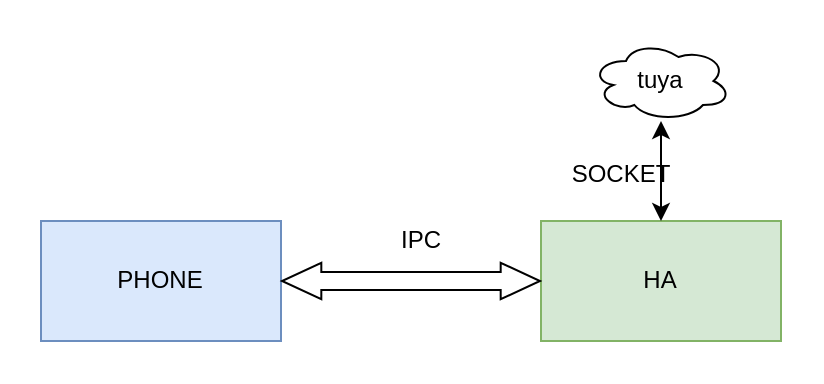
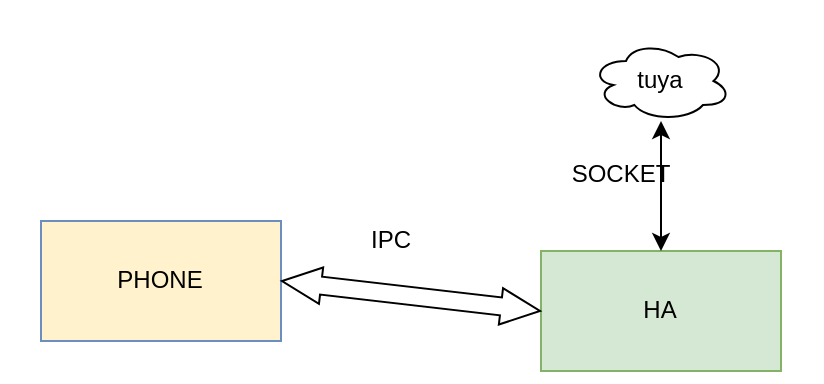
  <mxCell id="0" />
  <mxCell id="1" parent="0" />
- <mxCell id="2" value="PHONE" style="rounded=0;whiteSpace=wrap;html=1;fillColor=#dae8fc;strokeColor=#6c8ebf;" vertex="1" parent="1"><mxGeometry x="20" y="110" width="120" height="60" as="geometry" /></mxCell>
- <mxCell id="3" value="HA" style="rounded=0;whiteSpace=wrap;html=1;fillColor=#d5e8d4;strokeColor=#82b366;" vertex="1" parent="1"><mxGeometry x="270" y="110" width="120" height="60" as="geometry" /></mxCell>
+ <mxCell id="2" value="PHONE" style="rounded=0;whiteSpace=wrap;html=1;fillColor=#fff2cc;strokeColor=#6c8ebf;" vertex="1" parent="1"><mxGeometry x="20" y="110" width="120" height="60" as="geometry" /></mxCell>
+ <mxCell id="3" value="HA" style="rounded=0;whiteSpace=wrap;html=1;fillColor=#d5e8d4;strokeColor=#82b366;" vertex="1" parent="1"><mxGeometry x="270" y="125" width="120" height="60" as="geometry" /></mxCell>
  <mxCell id="4" value="" style="shape=flexArrow;endArrow=classic;startArrow=classic;html=1;rounded=0;entryX=0;entryY=0.5;entryDx=0;entryDy=0;width=8.966;startSize=6.221;endWidth=8.3;endSize=6.221;startWidth=8.3;" edge="1" parent="1" target="3"><mxGeometry width="100" height="100" relative="1" as="geometry"><mxPoint x="140" y="140" as="sourcePoint" /><mxPoint x="240" y="40" as="targetPoint" /></mxGeometry></mxCell>
  <mxCell id="5" value="tuya" style="ellipse;shape=cloud;whiteSpace=wrap;html=1;" vertex="1" parent="1"><mxGeometry x="295" y="20" width="70" height="40" as="geometry" /></mxCell>
  <mxCell id="6" value="" style="endArrow=classic;startArrow=classic;html=1;rounded=0;exitX=0.5;exitY=0;exitDx=0;exitDy=0;" edge="1" parent="1" source="3"><mxGeometry width="50" height="50" relative="1" as="geometry"><mxPoint x="280" y="110" as="sourcePoint" /><mxPoint x="330" y="60" as="targetPoint" /></mxGeometry></mxCell>
- <mxCell id="7" value="IPC" style="text;html=1;align=center;verticalAlign=middle;resizable=0;points=[];autosize=1;strokeColor=none;fillColor=none;" vertex="1" parent="1"><mxGeometry x="190" y="110" width="40" height="20" as="geometry" /></mxCell>
+ <mxCell id="7" value="IPC" style="text;html=1;align=center;verticalAlign=middle;resizable=0;points=[];autosize=1;strokeColor=none;fillColor=none;" vertex="1" parent="1"><mxGeometry x="175" y="110" width="40" height="20" as="geometry" /></mxCell>
  <mxCell id="8" value="SOCKET" style="text;html=1;align=center;verticalAlign=middle;resizable=0;points=[];autosize=1;strokeColor=none;fillColor=none;" vertex="1" parent="1"><mxGeometry x="280" y="77" width="60" height="20" as="geometry" /></mxCell>
